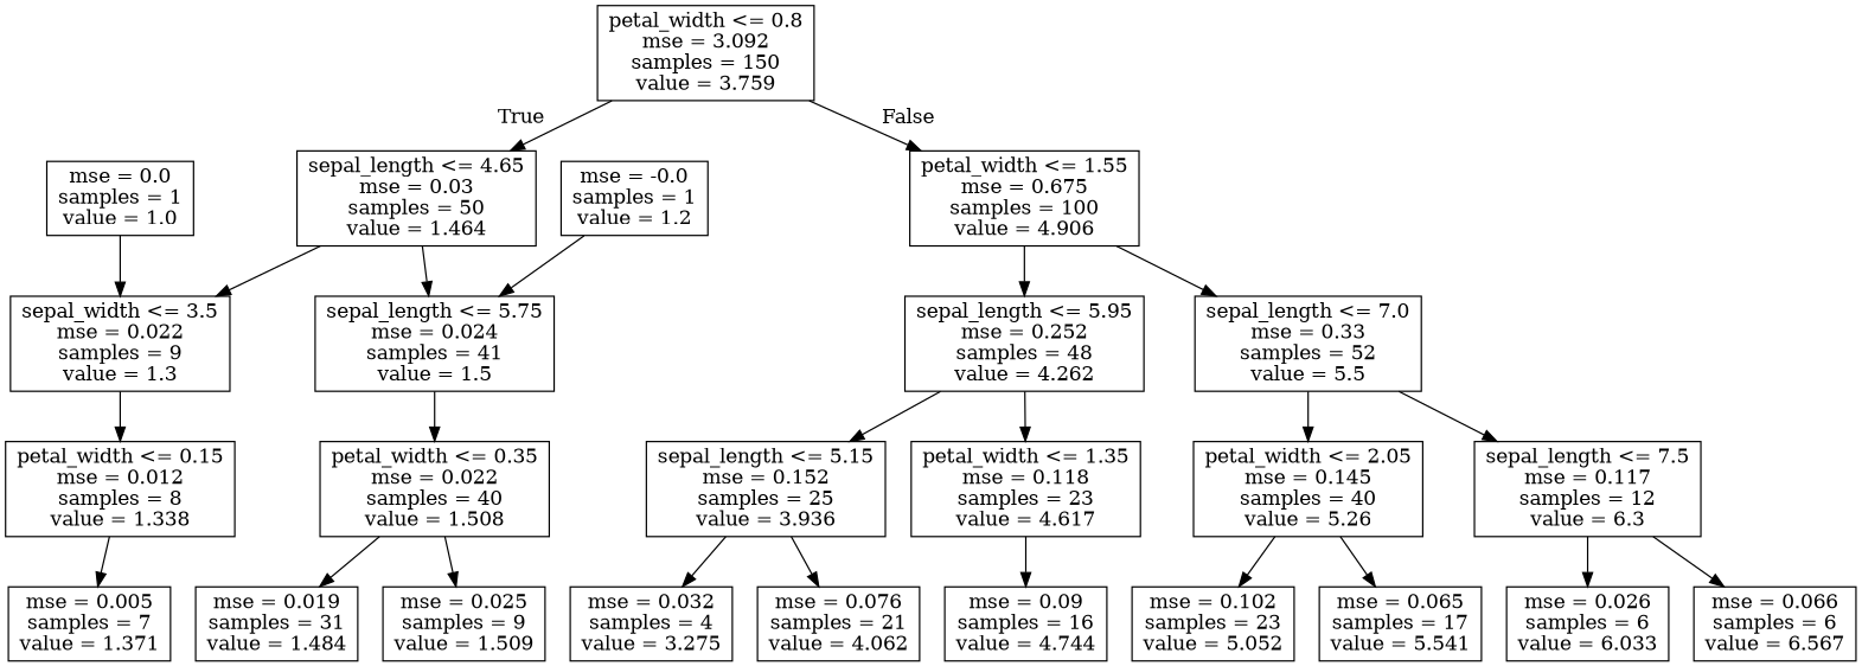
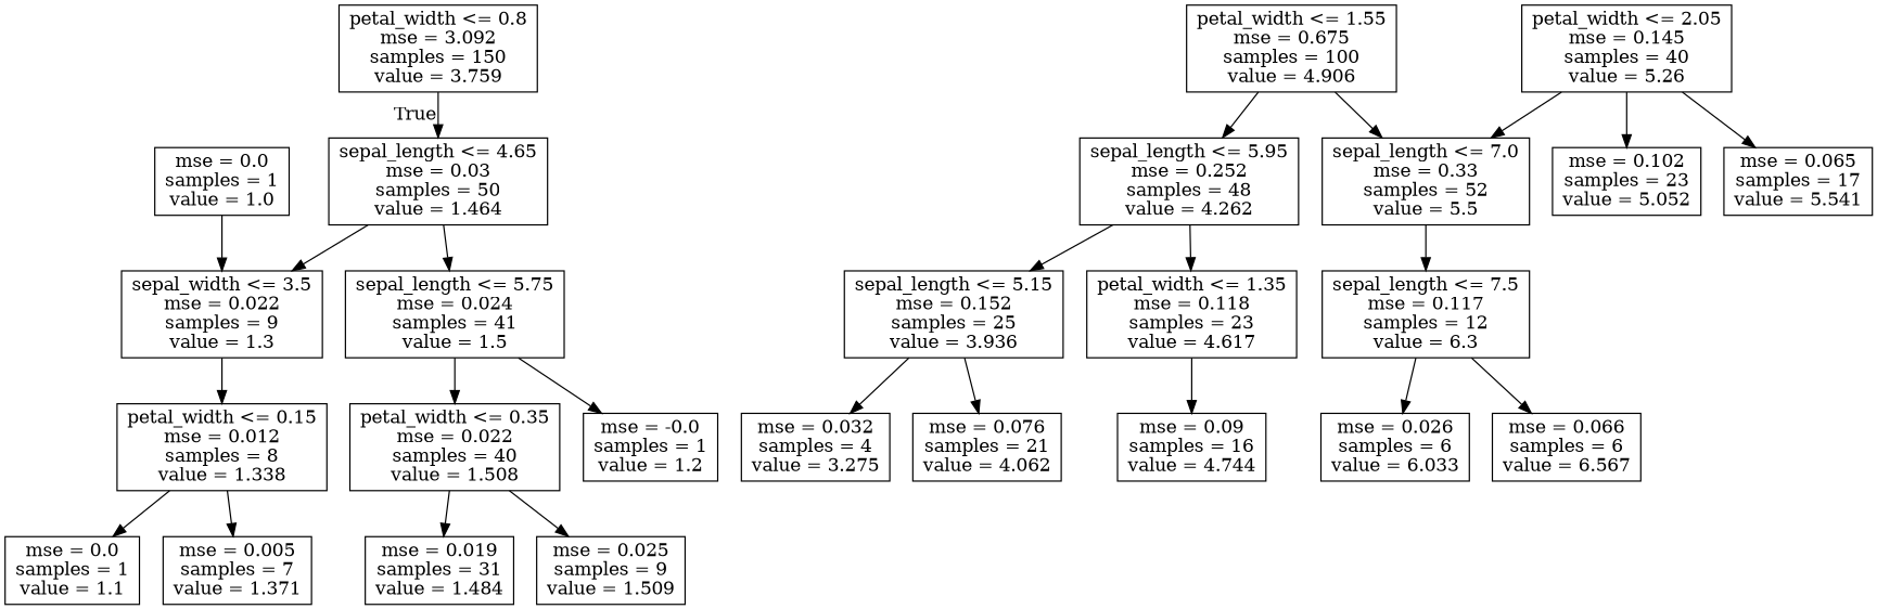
  digraph {
    node [shape=box]
    n1 [label="petal_width <= 0.8\nmse = 3.092\nsamples = 150\nvalue = 3.759"]
    n2 [label="sepal_length <= 4.65\nmse = 0.03\nsamples = 50\nvalue = 1.464"]
    n3 [label="petal_width <= 1.55\nmse = 0.675\nsamples = 100\nvalue = 4.906"]
    n4 [label="sepal_width <= 3.5\nmse = 0.022\nsamples = 9\nvalue = 1.3"]
    n5 [label="sepal_length <= 5.75\nmse = 0.024\nsamples = 41\nvalue = 1.5"]
    n6 [label="sepal_length <= 5.95\nmse = 0.252\nsamples = 48\nvalue = 4.262"]
    n7 [label="sepal_length <= 7.0\nmse = 0.33\nsamples = 52\nvalue = 5.5"]
    n8 [label="petal_width <= 0.15\nmse = 0.012\nsamples = 8\nvalue = 1.338"]
    n9 [label="petal_width <= 0.35\nmse = 0.022\nsamples = 40\nvalue = 1.508"]
    n10 [label="mse = -0.0\nsamples = 1\nvalue = 1.2"]
+   n11 [label="mse = 0.0\nsamples = 1\nvalue = 1.1"]
    n12 [label="mse = 0.005\nsamples = 7\nvalue = 1.371"]
    n13 [label="mse = 0.0\nsamples = 1\nvalue = 1.0"]
    n14 [label="mse = 0.019\nsamples = 31\nvalue = 1.484"]
    n15 [label="mse = 0.025\nsamples = 9\nvalue = 1.509"]
    n16 [label="sepal_length <= 5.15\nmse = 0.152\nsamples = 25\nvalue = 3.936"]
    n17 [label="petal_width <= 1.35\nmse = 0.118\nsamples = 23\nvalue = 4.617"]
    n18 [label="petal_width <= 2.05\nmse = 0.145\nsamples = 40\nvalue = 5.26"]
    n19 [label="sepal_length <= 7.5\nmse = 0.117\nsamples = 12\nvalue = 6.3"]
    n20 [label="mse = 0.032\nsamples = 4\nvalue = 3.275"]
    n21 [label="mse = 0.076\nsamples = 21\nvalue = 4.062"]
    n22 [label="mse = 0.09\nsamples = 16\nvalue = 4.744"]
    n23 [label="mse = 0.102\nsamples = 23\nvalue = 5.052"]
    n24 [label="mse = 0.065\nsamples = 17\nvalue = 5.541"]
    n25 [label="mse = 0.026\nsamples = 6\nvalue = 6.033"]
    n26 [label="mse = 0.066\nsamples = 6\nvalue = 6.567"]
    n1 -> n2 [headlabel=True labelangle=45 labeldistance=2.5]
-   n1 -> n3 [headlabel=False labelangle=-45 labeldistance=2.5]
    n2 -> n4
    n2 -> n5
    n3 -> n6
    n3 -> n7
    n4 -> n8
    n5 -> n9
-   n10 -> n5
+   n5 -> n10
    n6 -> n16
    n6 -> n17
-   n7 -> n18
+   n18 -> n7
    n7 -> n19
+   n8 -> n11
    n8 -> n12
    n9 -> n14
    n9 -> n15
    n13 -> n4
    n16 -> n20
    n16 -> n21
    n17 -> n22
    n18 -> n23
    n18 -> n24
    n19 -> n25
    n19 -> n26
  }
